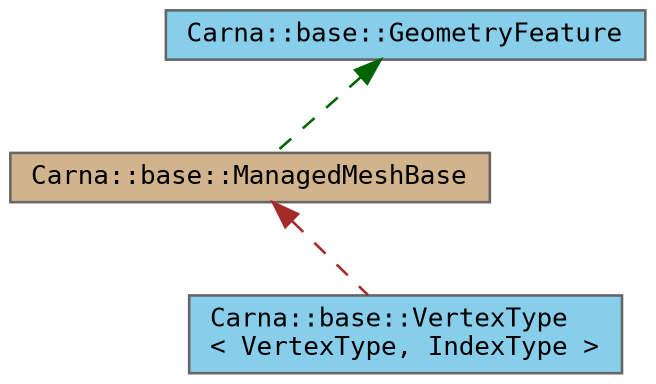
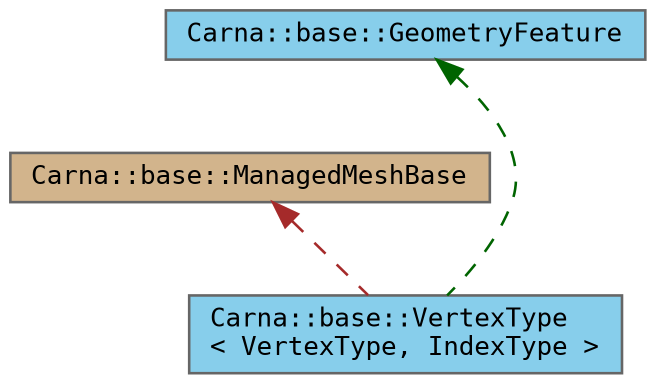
  digraph {
    fontname="DejaVu Sans Mono"
    node [color=gray40 fillcolor=skyblue fontname="DejaVu Sans Mono" fontsize=10 shape=box style=filled]
    edge [dir=back fontname="DejaVu Sans Mono" fontsize=10 labelfontname=Helvetica labelfontsize=10 style=dashed]
    n1 [fillcolor=tan fontcolor=black height=0.2 label="Carna::base::ManagedMeshBase" width=0.4]
    n2 [height=0.2 label="Carna::base::VertexType\l\< VertexType, IndexType \>" width=0.4]
    n3 [height=0.2 label="Carna::base::GeometryFeature" width=0.4]
    n1 -> n2 [color=brown]
-   n3 -> n1 [color=darkgreen]
+   n3 -> n2 [color=darkgreen]
  }
